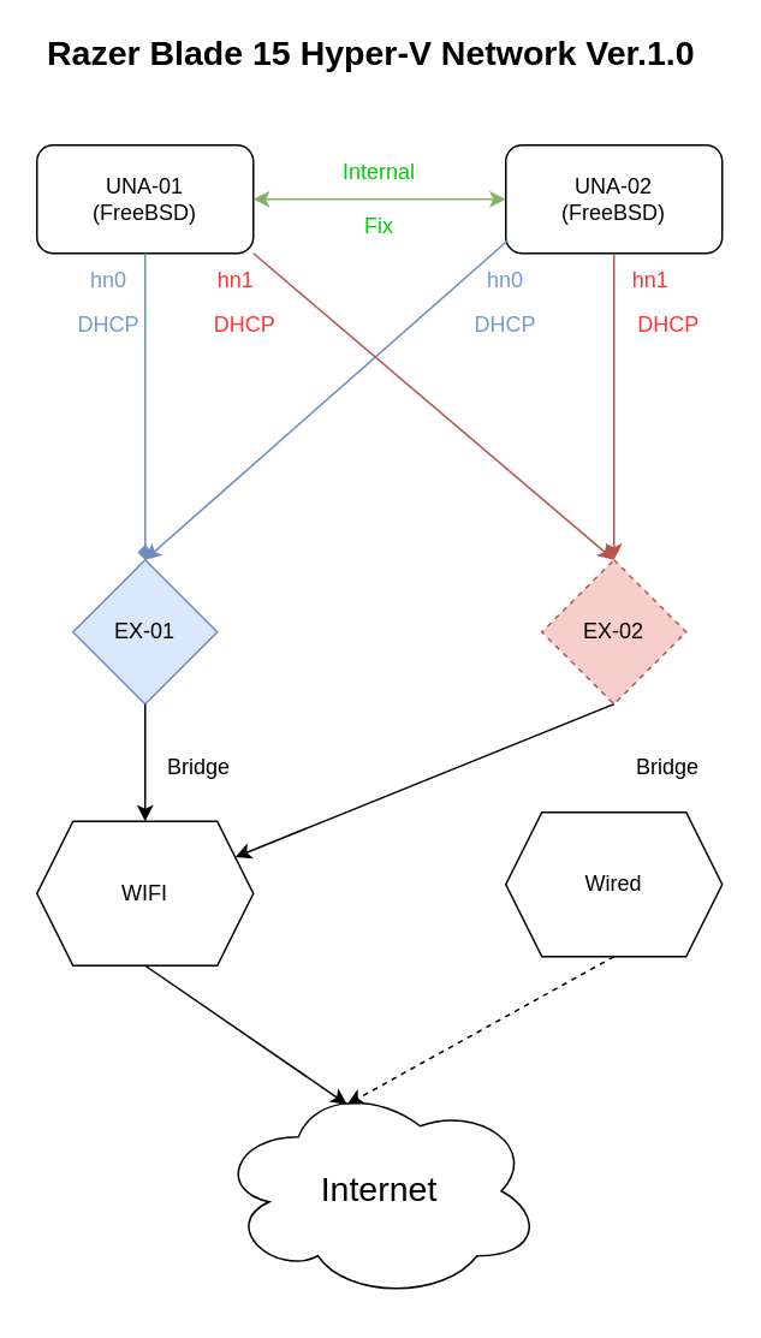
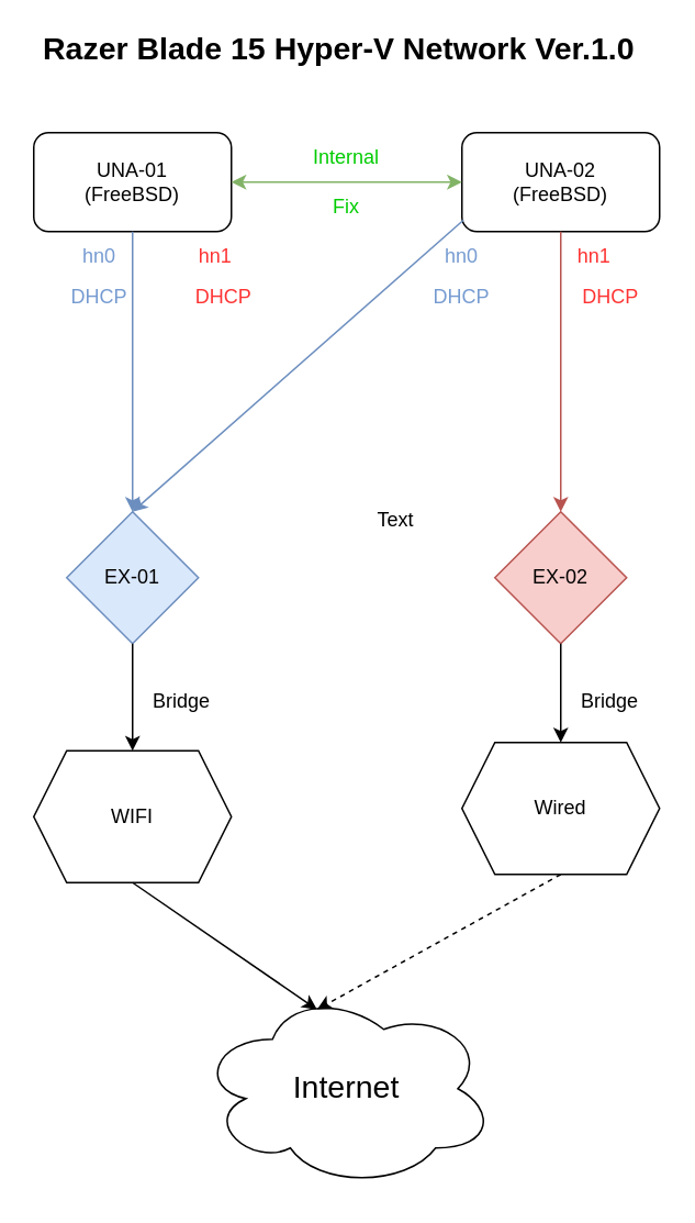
  <mxCell id="0" />
  <mxCell id="1" parent="0" />
  <mxCell id="2" value="UNA-01&lt;br&gt;(FreeBSD)" style="rounded=1;whiteSpace=wrap;html=1;" vertex="1" parent="1"><mxGeometry x="20" y="80" width="120" height="60" as="geometry" /></mxCell>
  <mxCell id="3" value="UNA-02&lt;br&gt;(FreeBSD)" style="rounded=1;whiteSpace=wrap;html=1;" vertex="1" parent="1"><mxGeometry x="280" y="80" width="120" height="60" as="geometry" /></mxCell>
  <mxCell id="4" value="" style="endArrow=classic;startArrow=classic;html=1;rounded=0;entryX=0;entryY=0.5;entryDx=0;entryDy=0;exitX=1;exitY=0.5;exitDx=0;exitDy=0;fillColor=#d5e8d4;strokeColor=#82b366;" edge="1" parent="1" source="2" target="3"><mxGeometry width="50" height="50" relative="1" as="geometry"><mxPoint x="180" y="110" as="sourcePoint" /><mxPoint x="260" y="290" as="targetPoint" /></mxGeometry></mxCell>
  <mxCell id="5" value="&lt;font color=&quot;#00cc00&quot;&gt;Internal&lt;/font&gt;" style="text;html=1;strokeColor=none;fillColor=none;align=center;verticalAlign=middle;whiteSpace=wrap;rounded=0;" vertex="1" parent="1"><mxGeometry x="180" y="80" width="60" height="30" as="geometry" /></mxCell>
- <mxCell id="6" value="" style="endArrow=diamond;html=1;rounded=0;entryX=0.5;entryY=0;entryDx=0;entryDy=0;fillColor=#dae8fc;strokeColor=#6c8ebf;" edge="1" parent="1" source="2" target="7"><mxGeometry width="50" height="50" relative="1" as="geometry"><mxPoint x="210" y="340" as="sourcePoint" /><mxPoint x="80" y="310" as="targetPoint" /></mxGeometry></mxCell>
+ <mxCell id="6" value="" style="endArrow=classic;html=1;rounded=0;entryX=0.5;entryY=0;entryDx=0;entryDy=0;fillColor=#dae8fc;strokeColor=#6c8ebf;" edge="1" parent="1" source="2" target="7"><mxGeometry width="50" height="50" relative="1" as="geometry"><mxPoint x="210" y="340" as="sourcePoint" /><mxPoint x="80" y="310" as="targetPoint" /></mxGeometry></mxCell>
  <mxCell id="7" value="EX-01" style="rhombus;whiteSpace=wrap;html=1;fillColor=#dae8fc;strokeColor=#6c8ebf;" vertex="1" parent="1"><mxGeometry x="40" y="310" width="80" height="80" as="geometry" /></mxCell>
  <mxCell id="8" value="" style="endArrow=classic;html=1;rounded=0;exitX=0.008;exitY=0.883;exitDx=0;exitDy=0;exitPerimeter=0;entryX=0.5;entryY=0;entryDx=0;entryDy=0;fillColor=#dae8fc;strokeColor=#6c8ebf;" edge="1" parent="1" source="3" target="7"><mxGeometry width="50" height="50" relative="1" as="geometry"><mxPoint x="210" y="340" as="sourcePoint" /><mxPoint x="260" y="290" as="targetPoint" /></mxGeometry></mxCell>
- <mxCell id="9" value="EX-02" style="rhombus;whiteSpace=wrap;html=1;fillColor=#f8cecc;strokeColor=#b85450;dashed=1;" vertex="1" parent="1"><mxGeometry x="300" y="310" width="80" height="80" as="geometry" /></mxCell>
- <mxCell id="10" value="" style="endArrow=classic;html=1;rounded=0;exitX=1;exitY=1;exitDx=0;exitDy=0;entryX=0.5;entryY=0;entryDx=0;entryDy=0;fillColor=#f8cecc;strokeColor=#b85450;" edge="1" parent="1" source="2" target="9"><mxGeometry width="50" height="50" relative="1" as="geometry"><mxPoint x="210" y="340" as="sourcePoint" /><mxPoint x="260" y="290" as="targetPoint" /></mxGeometry></mxCell>
+ <mxCell id="9" value="EX-02" style="rhombus;whiteSpace=wrap;html=1;fillColor=#f8cecc;strokeColor=#b85450;" vertex="1" parent="1"><mxGeometry x="300" y="310" width="80" height="80" as="geometry" /></mxCell>
  <mxCell id="11" value="" style="endArrow=classic;html=1;rounded=0;exitX=0.5;exitY=1;exitDx=0;exitDy=0;entryX=0.5;entryY=0;entryDx=0;entryDy=0;fillColor=#f8cecc;strokeColor=#b85450;" edge="1" parent="1" source="3" target="9"><mxGeometry width="50" height="50" relative="1" as="geometry"><mxPoint x="210" y="340" as="sourcePoint" /><mxPoint x="260" y="290" as="targetPoint" /></mxGeometry></mxCell>
  <mxCell id="12" value="WIFI" style="shape=hexagon;perimeter=hexagonPerimeter2;whiteSpace=wrap;html=1;fixedSize=1;" vertex="1" parent="1"><mxGeometry x="20" y="455" width="120" height="80" as="geometry" /></mxCell>
  <mxCell id="13" value="Wired" style="shape=hexagon;perimeter=hexagonPerimeter2;whiteSpace=wrap;html=1;fixedSize=1;" vertex="1" parent="1"><mxGeometry x="280" y="450" width="120" height="80" as="geometry" /></mxCell>
  <mxCell id="14" value="&lt;font color=&quot;#769bd1&quot;&gt;hn0&lt;/font&gt;" style="text;html=1;align=center;verticalAlign=middle;whiteSpace=wrap;rounded=0;fontColor=#E2E8F2;" vertex="1" parent="1"><mxGeometry x="30" y="140" width="60" height="30" as="geometry" /></mxCell>
  <mxCell id="15" value="hn1" style="text;html=1;align=center;verticalAlign=middle;resizable=0;points=[];autosize=1;strokeColor=none;fillColor=none;fontColor=#FF3333;" vertex="1" parent="1"><mxGeometry x="110" y="145" width="40" height="20" as="geometry" /></mxCell>
  <mxCell id="16" value="&lt;font color=&quot;#769bd1&quot;&gt;hn0&lt;/font&gt;" style="text;html=1;align=center;verticalAlign=middle;whiteSpace=wrap;rounded=0;fontColor=#E2E8F2;" vertex="1" parent="1"><mxGeometry x="250" y="140" width="60" height="30" as="geometry" /></mxCell>
  <mxCell id="17" value="hn1" style="text;html=1;align=center;verticalAlign=middle;resizable=0;points=[];autosize=1;strokeColor=none;fillColor=none;fontColor=#FF3333;" vertex="1" parent="1"><mxGeometry x="340" y="145" width="40" height="20" as="geometry" /></mxCell>
  <mxCell id="18" value="" style="endArrow=classic;html=1;rounded=0;fontColor=#00CC00;exitX=0.5;exitY=1;exitDx=0;exitDy=0;entryX=0.5;entryY=0;entryDx=0;entryDy=0;" edge="1" parent="1" source="7" target="12"><mxGeometry width="50" height="50" relative="1" as="geometry"><mxPoint x="210" y="340" as="sourcePoint" /><mxPoint x="260" y="290" as="targetPoint" /></mxGeometry></mxCell>
- <mxCell id="19" value="" style="endArrow=classic;html=1;rounded=0;fontColor=#00CC00;exitX=0.5;exitY=1;exitDx=0;exitDy=0;" edge="1" parent="1" source="9" target="12"><mxGeometry width="50" height="50" relative="1" as="geometry"><mxPoint x="210" y="340" as="sourcePoint" /><mxPoint x="260" y="290" as="targetPoint" /></mxGeometry></mxCell>
+ <mxCell id="19" value="" style="endArrow=classic;html=1;rounded=0;fontColor=#00CC00;exitX=0.5;exitY=1;exitDx=0;exitDy=0;" edge="1" parent="1" source="9" target="13"><mxGeometry width="50" height="50" relative="1" as="geometry"><mxPoint x="210" y="340" as="sourcePoint" /><mxPoint x="260" y="290" as="targetPoint" /></mxGeometry></mxCell>
  <mxCell id="20" value="Bridge" style="text;html=1;strokeColor=none;fillColor=none;align=center;verticalAlign=middle;whiteSpace=wrap;rounded=0;fontColor=#000000;" vertex="1" parent="1"><mxGeometry x="80" y="410" width="60" height="30" as="geometry" /></mxCell>
  <mxCell id="21" value="Bridge" style="text;html=1;strokeColor=none;fillColor=none;align=center;verticalAlign=middle;whiteSpace=wrap;rounded=0;fontColor=#000000;" vertex="1" parent="1"><mxGeometry x="340" y="410" width="60" height="30" as="geometry" /></mxCell>
+ <mxCell id="22" value="Text" style="text;html=1;strokeColor=none;fillColor=none;align=center;verticalAlign=middle;whiteSpace=wrap;rounded=0;fontColor=#000000;" vertex="1" parent="1"><mxGeometry x="210" y="300" width="60" height="30" as="geometry" /></mxCell>
  <mxCell id="23" value="&lt;font style=&quot;font-size: 19px;&quot;&gt;&lt;b&gt;Razer Blade 15 Hyper-V Network Ver.1.0&lt;/b&gt;&lt;/font&gt;" style="text;html=1;align=center;verticalAlign=middle;resizable=0;points=[];autosize=1;strokeColor=none;fillColor=none;fontColor=#000000;" vertex="1" parent="1"><mxGeometry x="20" y="20" width="370" height="20" as="geometry" /></mxCell>
  <mxCell id="24" value="Internet" style="ellipse;shape=cloud;whiteSpace=wrap;html=1;fontSize=19;fontColor=#000000;" vertex="1" parent="1"><mxGeometry x="120" y="600" width="180" height="120" as="geometry" /></mxCell>
  <mxCell id="25" value="" style="endArrow=classic;html=1;rounded=0;fontSize=19;fontColor=#000000;exitX=0.5;exitY=1;exitDx=0;exitDy=0;entryX=0.4;entryY=0.1;entryDx=0;entryDy=0;entryPerimeter=0;" edge="1" parent="1" source="12" target="24"><mxGeometry width="50" height="50" relative="1" as="geometry"><mxPoint x="200" y="430" as="sourcePoint" /><mxPoint x="250" y="380" as="targetPoint" /></mxGeometry></mxCell>
  <mxCell id="26" value="" style="endArrow=classic;html=1;rounded=0;fontSize=19;fontColor=#000000;exitX=0.5;exitY=1;exitDx=0;exitDy=0;entryX=0.4;entryY=0.1;entryDx=0;entryDy=0;entryPerimeter=0;dashed=1;" edge="1" parent="1" source="13" target="24"><mxGeometry width="50" height="50" relative="1" as="geometry"><mxPoint x="200" y="430" as="sourcePoint" /><mxPoint x="250" y="380" as="targetPoint" /></mxGeometry></mxCell>
  <mxCell id="27" value="&lt;font color=&quot;#769bd1&quot;&gt;DHCP&lt;/font&gt;" style="text;html=1;align=center;verticalAlign=middle;whiteSpace=wrap;rounded=0;fontColor=#E2E8F2;" vertex="1" parent="1"><mxGeometry x="30" y="165" width="60" height="30" as="geometry" /></mxCell>
  <mxCell id="28" value="&lt;font color=&quot;#769bd1&quot;&gt;DHCP&lt;/font&gt;" style="text;html=1;align=center;verticalAlign=middle;whiteSpace=wrap;rounded=0;fontColor=#E2E8F2;" vertex="1" parent="1"><mxGeometry x="250" y="165" width="60" height="30" as="geometry" /></mxCell>
  <mxCell id="29" value="DHCP" style="text;html=1;align=center;verticalAlign=middle;resizable=0;points=[];autosize=1;strokeColor=none;fillColor=none;fontColor=#FF3333;" vertex="1" parent="1"><mxGeometry x="110" y="170" width="50" height="20" as="geometry" /></mxCell>
  <mxCell id="30" value="DHCP" style="text;html=1;align=center;verticalAlign=middle;resizable=0;points=[];autosize=1;strokeColor=none;fillColor=none;fontColor=#FF3333;" vertex="1" parent="1"><mxGeometry x="345" y="170" width="50" height="20" as="geometry" /></mxCell>
  <mxCell id="31" value="&lt;font color=&quot;#00cc00&quot;&gt;Fix&lt;/font&gt;" style="text;html=1;strokeColor=none;fillColor=none;align=center;verticalAlign=middle;whiteSpace=wrap;rounded=0;" vertex="1" parent="1"><mxGeometry x="180" y="110" width="60" height="30" as="geometry" /></mxCell>
  <mxCell id="32" style="edgeStyle=orthogonalEdgeStyle;rounded=0;orthogonalLoop=1;jettySize=auto;html=1;exitX=0.5;exitY=1;exitDx=0;exitDy=0;fontSize=19;fontColor=#000000;" edge="1" parent="1" source="31" target="31"><mxGeometry relative="1" as="geometry" /></mxCell>
